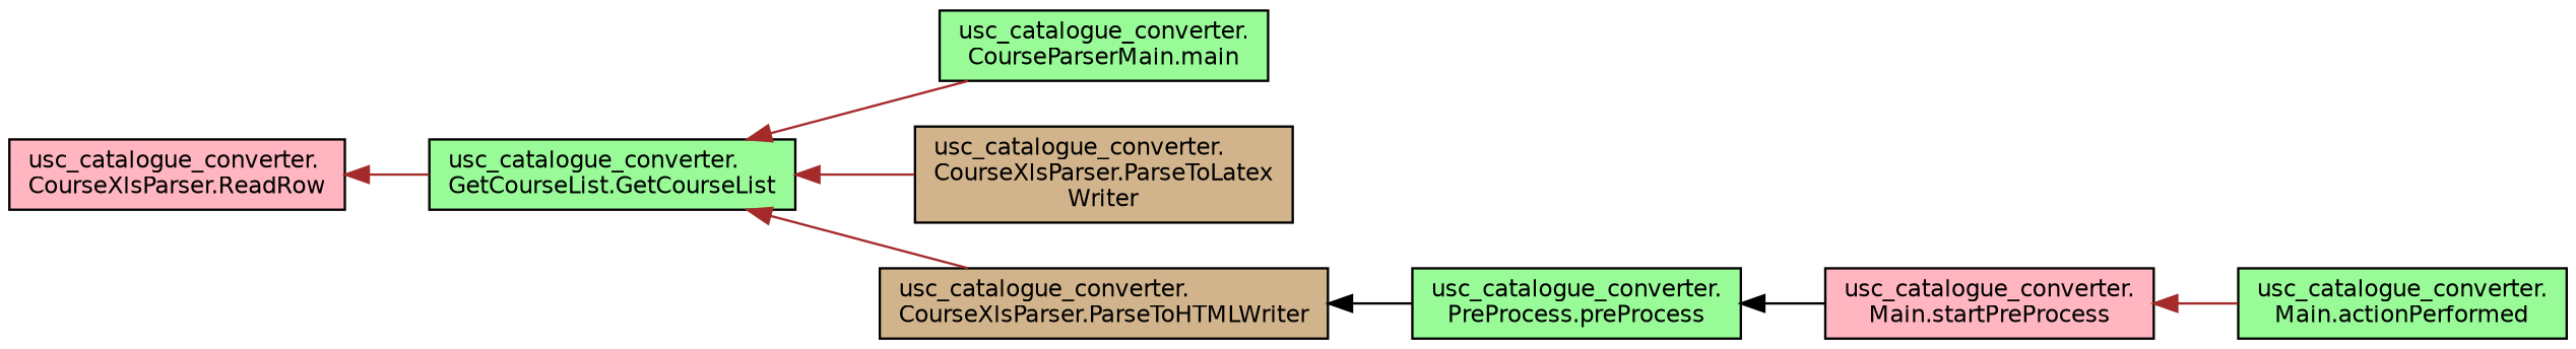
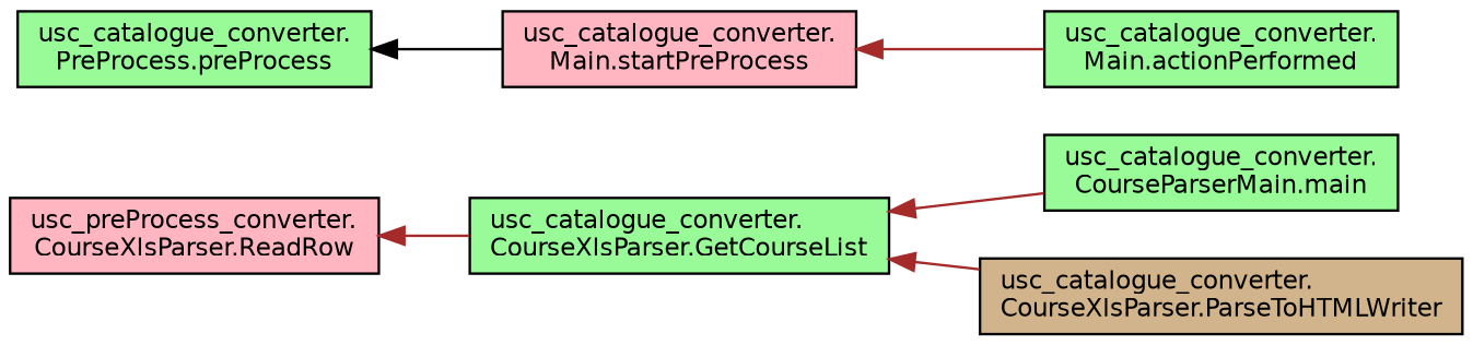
  digraph {
    rankdir=LR
    node [color=black fillcolor=palegreen fontname=Helvetica fontsize=10 shape=record style=filled]
    edge [color=brown dir=back fontname=Helvetica fontsize=10 labelfontname=Helvetica labelfontsize=10 style=solid]
-   n1 [fillcolor=lightpink fontcolor=black height=0.2 label="usc_catalogue_converter.\lCourseXlsParser.ReadRow" width=0.4]
-   n2 [height=0.2 label="usc_catalogue_converter.\lGetCourseList.GetCourseList" width=0.4]
+   n1 [fillcolor=lightpink fontcolor=black height=0.2 label="usc_preProcess_converter.\lCourseXlsParser.ReadRow" width=0.4]
+   n2 [height=0.2 label="usc_catalogue_converter.\lCourseXlsParser.GetCourseList" width=0.4]
    n3 [height=0.2 label="usc_catalogue_converter.\lCourseParserMain.main" width=0.4]
-   n4 [fillcolor=tan height=0.2 label="usc_catalogue_converter.\lCourseXlsParser.ParseToLatex\lWriter" width=0.4]
    n5 [fillcolor=tan height=0.2 label="usc_catalogue_converter.\lCourseXlsParser.ParseToHTMLWriter" width=0.4]
    n6 [height=0.2 label="usc_catalogue_converter.\lPreProcess.preProcess" width=0.4]
    n7 [fillcolor=lightpink height=0.2 label="usc_catalogue_converter.\lMain.startPreProcess" width=0.4]
    n8 [height=0.2 label="usc_catalogue_converter.\lMain.actionPerformed" width=0.4]
    n1 -> n2
    n2 -> n3
-   n2 -> n4
    n2 -> n5
-   n5 -> n6 [color=black]
    n6 -> n7 [color=black]
    n7 -> n8
  }
